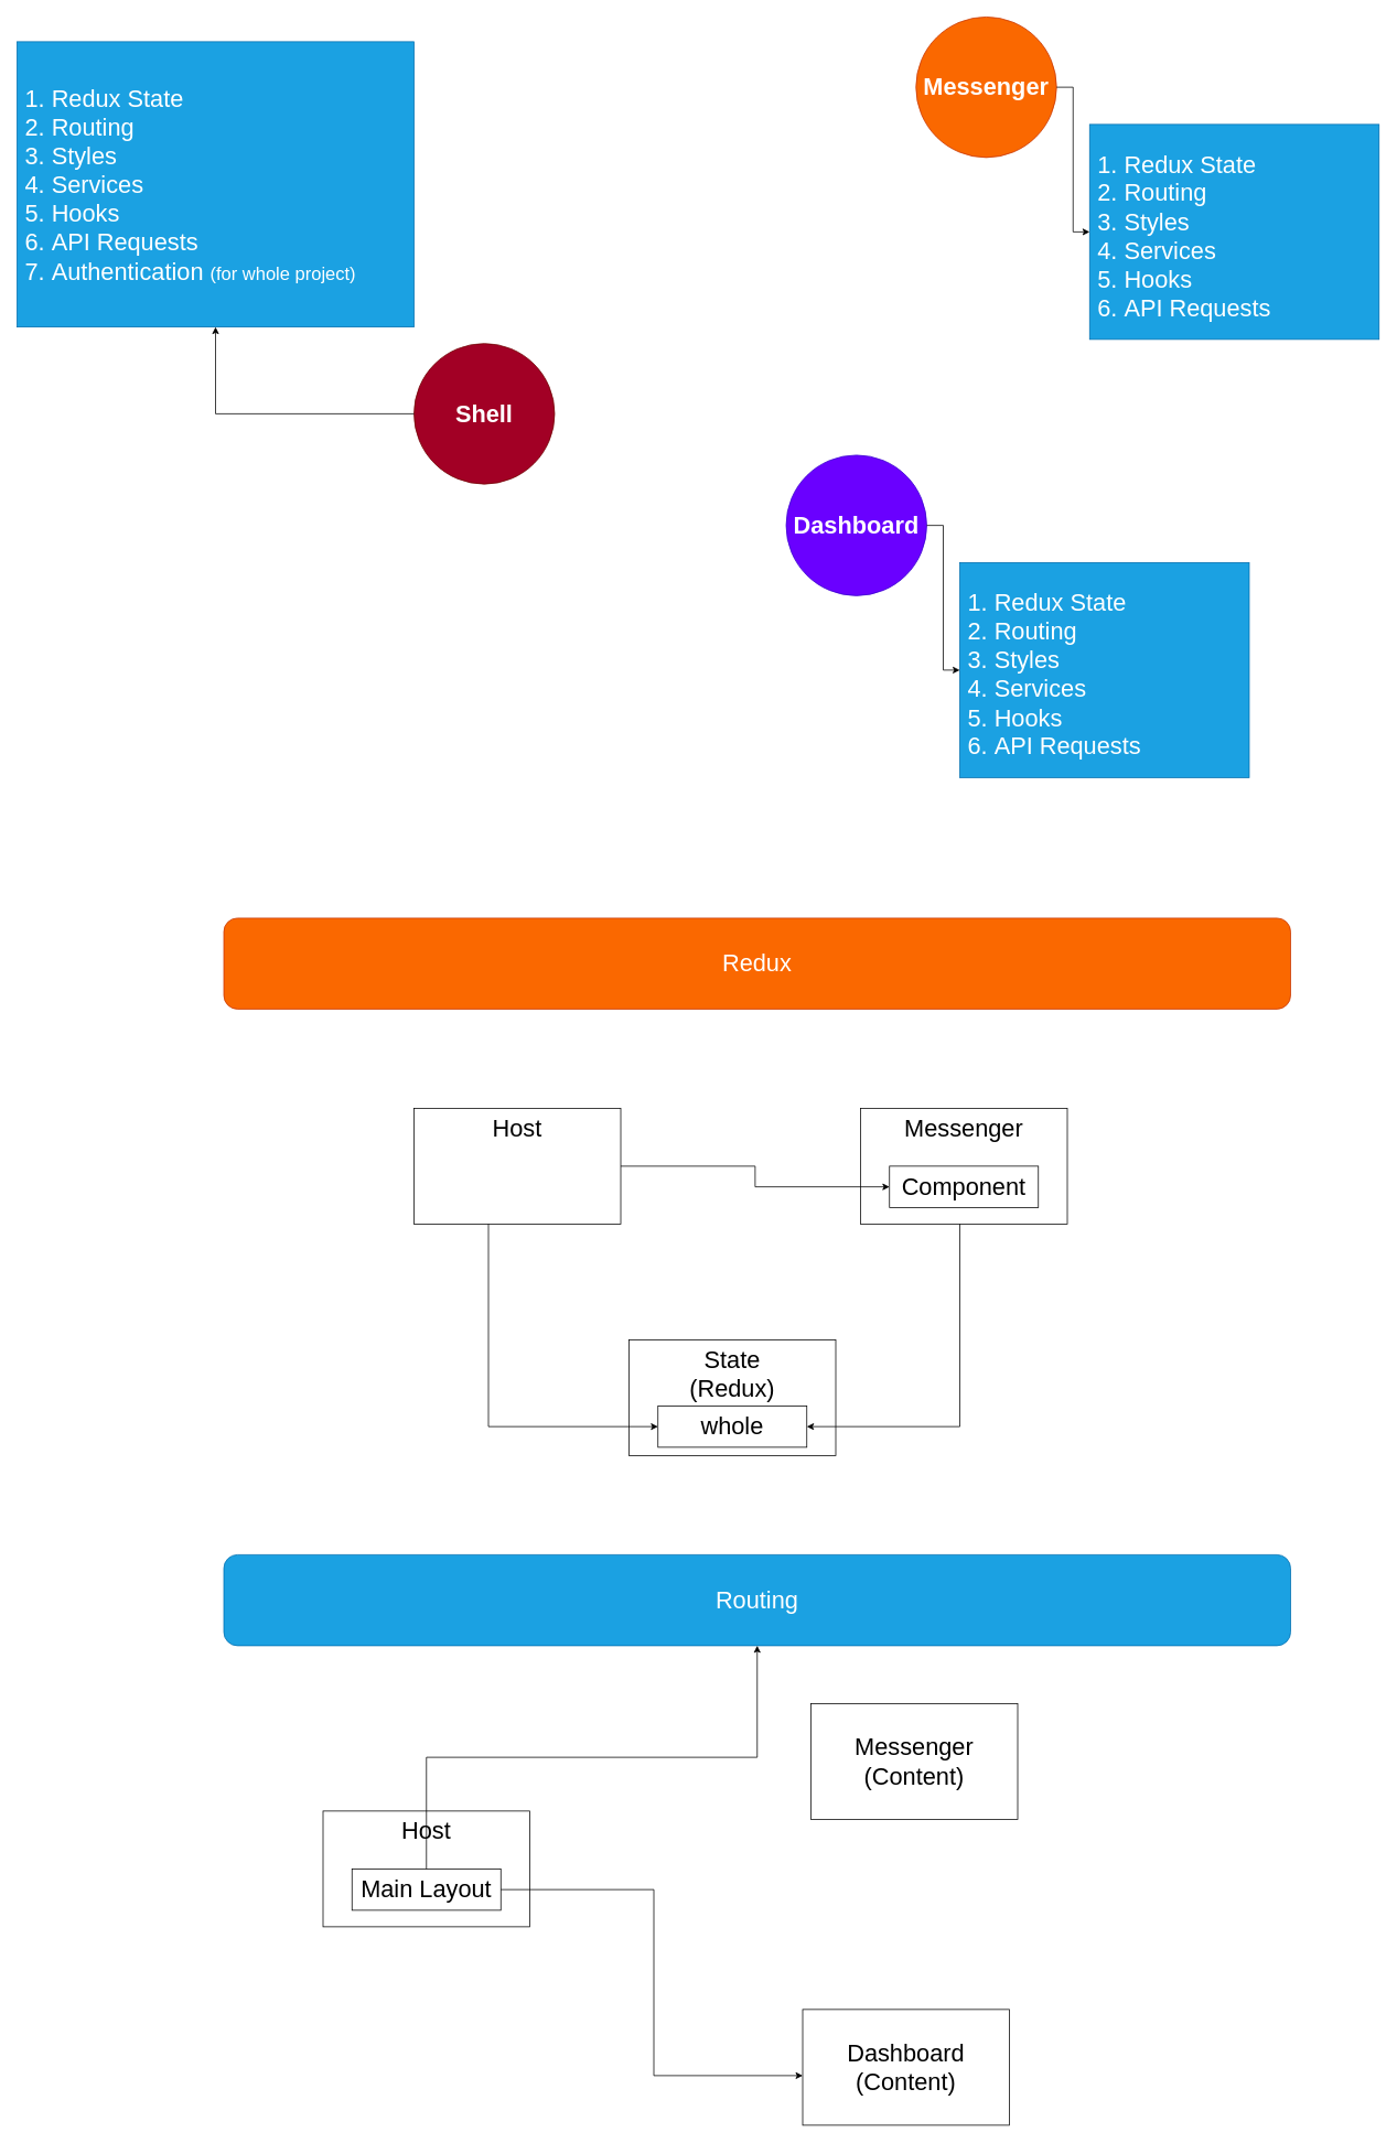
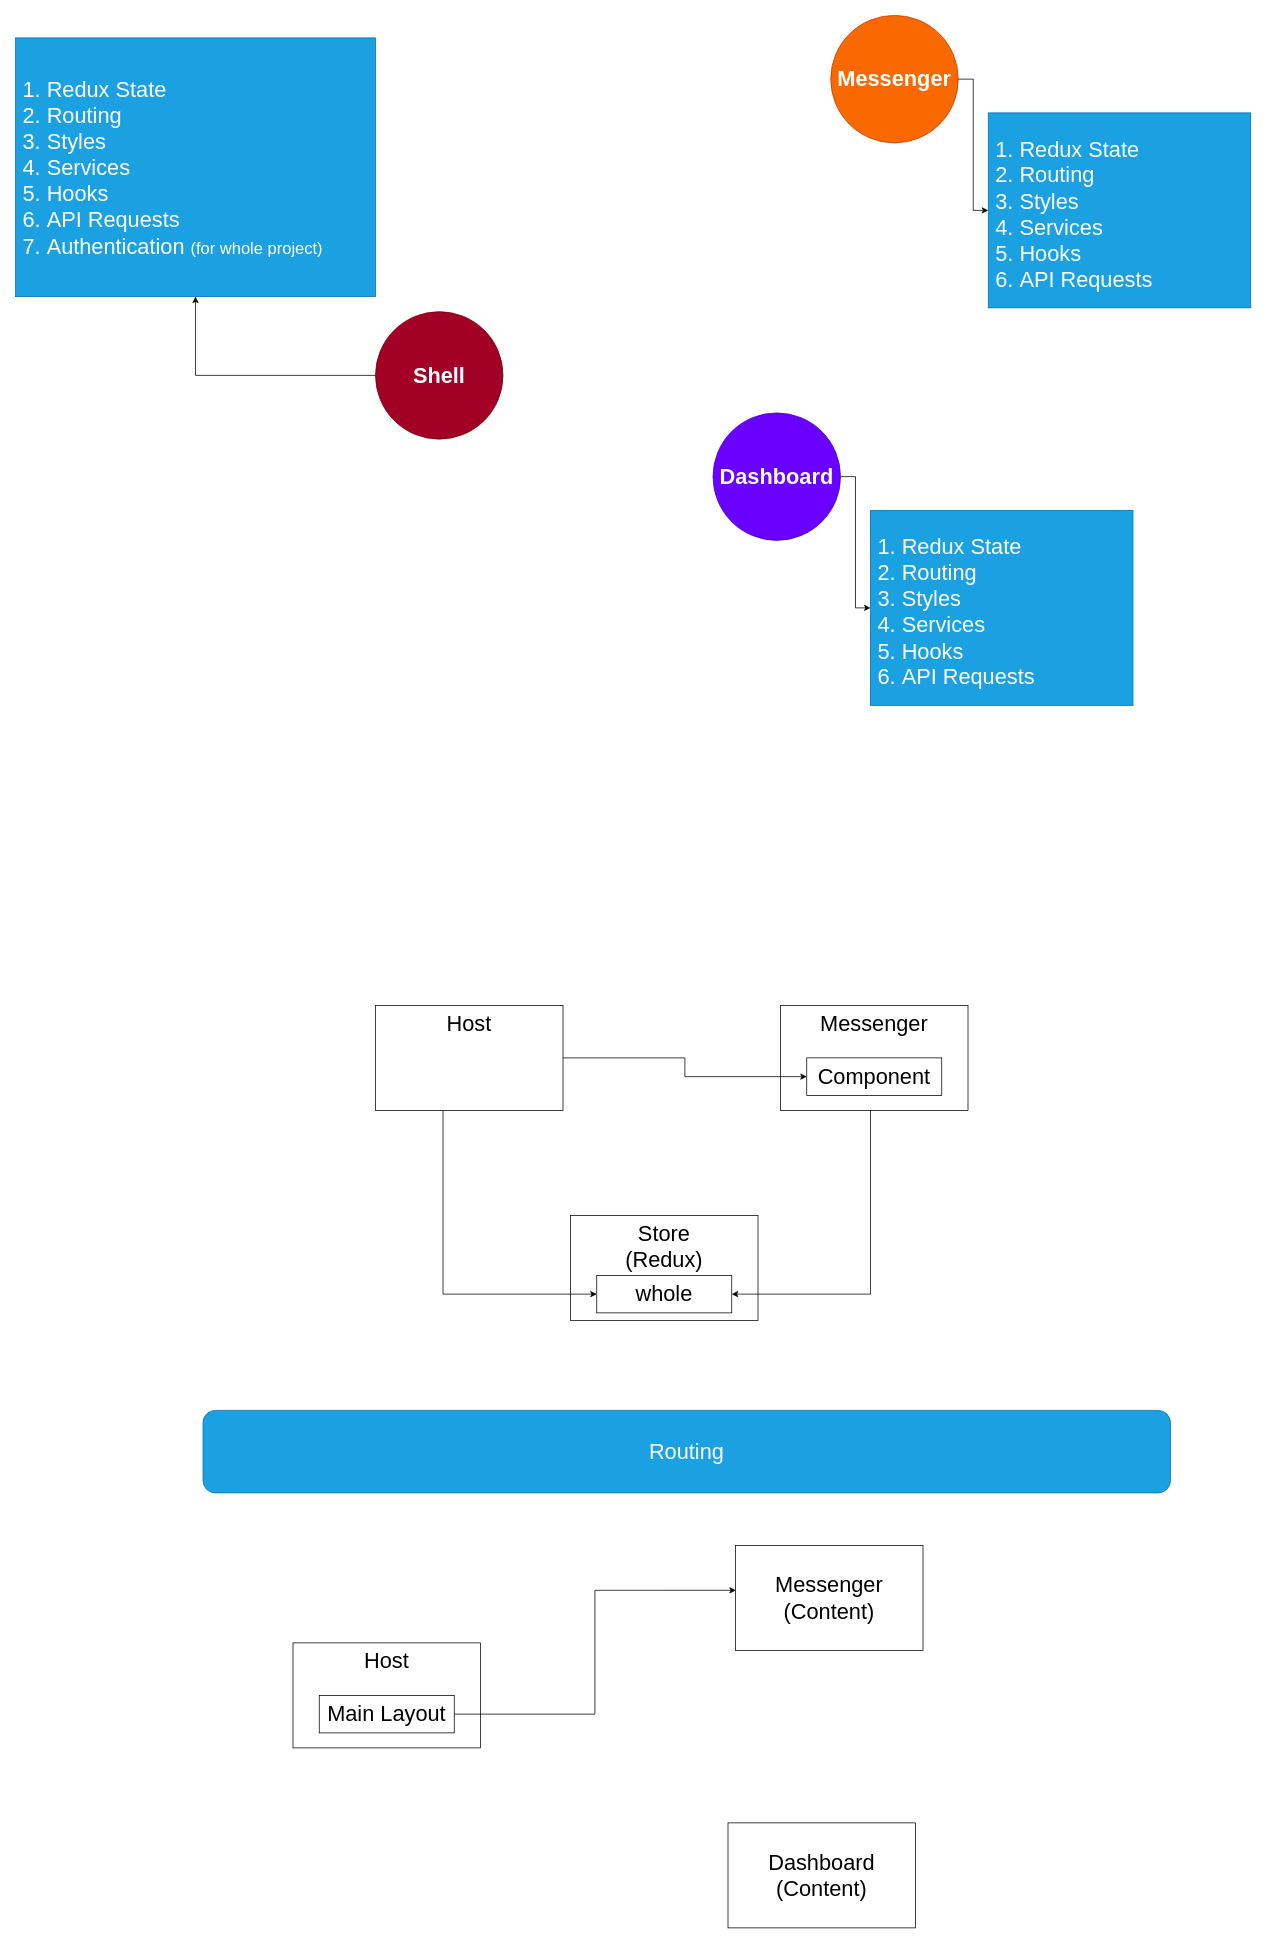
  <mxCell id="0" />
  <mxCell id="1" parent="0" />
  <mxCell id="2" value="" style="group" vertex="1" connectable="0" parent="1"><mxGeometry x="20" y="50" width="650" height="535" as="geometry" /></mxCell>
  <mxCell id="3" value="&lt;font style=&quot;font-size: 29px;&quot;&gt;&lt;b&gt;Shell&lt;/b&gt;&lt;/font&gt;" style="ellipse;whiteSpace=wrap;html=1;aspect=fixed;fillColor=#a20025;fontColor=#ffffff;strokeColor=#6F0000;" vertex="1" parent="2"><mxGeometry x="480" y="365" width="170" height="170" as="geometry" /></mxCell>
  <mxCell id="4" value="&lt;ol&gt;&lt;li&gt;Redux State&lt;/li&gt;&lt;li&gt;Routing&lt;/li&gt;&lt;li&gt;Styles&lt;/li&gt;&lt;li&gt;Services&lt;/li&gt;&lt;li&gt;Hooks&lt;/li&gt;&lt;li&gt;API Requests&lt;/li&gt;&lt;li&gt;Authentication &lt;font style=&quot;font-size: 22px;&quot;&gt;(for whole project)&lt;/font&gt;&lt;/li&gt;&lt;/ol&gt;" style="text;strokeColor=#006EAF;fillColor=#1ba1e2;html=1;whiteSpace=wrap;verticalAlign=middle;overflow=hidden;fontSize=29;fontColor=#ffffff;" vertex="1" parent="2"><mxGeometry width="480" height="345" as="geometry" /></mxCell>
  <mxCell id="5" style="edgeStyle=orthogonalEdgeStyle;rounded=0;orthogonalLoop=1;jettySize=auto;html=1;fontSize=22;" edge="1" parent="2" source="3" target="4"><mxGeometry relative="1" as="geometry"><Array as="points"><mxPoint x="240" y="450" /></Array></mxGeometry></mxCell>
  <mxCell id="6" value="" style="group" vertex="1" connectable="0" parent="1"><mxGeometry x="1107" y="20" width="560" height="390" as="geometry" /></mxCell>
  <mxCell id="7" value="&lt;font color=&quot;#ffffff&quot; style=&quot;font-size: 29px;&quot;&gt;&lt;b&gt;Messenger&lt;/b&gt;&lt;/font&gt;" style="ellipse;whiteSpace=wrap;html=1;aspect=fixed;fillColor=#fa6800;strokeColor=#C73500;fontColor=#000000;" vertex="1" parent="6"><mxGeometry width="170" height="170" as="geometry" /></mxCell>
  <mxCell id="8" value="&lt;ol&gt;&lt;li&gt;Redux State&lt;/li&gt;&lt;li&gt;Routing&lt;/li&gt;&lt;li&gt;Styles&lt;/li&gt;&lt;li&gt;Services&lt;/li&gt;&lt;li&gt;Hooks&lt;/li&gt;&lt;li&gt;API Requests&lt;/li&gt;&lt;/ol&gt;" style="text;strokeColor=#006EAF;fillColor=#1ba1e2;html=1;whiteSpace=wrap;verticalAlign=middle;overflow=hidden;fontSize=29;fontColor=#ffffff;" vertex="1" parent="6"><mxGeometry x="210" y="130" width="350" height="260" as="geometry" /></mxCell>
  <mxCell id="9" style="edgeStyle=orthogonalEdgeStyle;rounded=0;orthogonalLoop=1;jettySize=auto;html=1;fontSize=29;" edge="1" parent="6" source="7" target="8"><mxGeometry relative="1" as="geometry" /></mxCell>
  <mxCell id="10" value="" style="group" vertex="1" connectable="0" parent="1"><mxGeometry x="950" y="550" width="560" height="390" as="geometry" /></mxCell>
  <mxCell id="11" value="&lt;font style=&quot;font-size: 29px;&quot;&gt;&lt;b&gt;Dashboard&lt;/b&gt;&lt;/font&gt;" style="ellipse;whiteSpace=wrap;html=1;aspect=fixed;fillColor=#6a00ff;strokeColor=#3700CC;fontColor=#ffffff;" vertex="1" parent="10"><mxGeometry width="170" height="170" as="geometry" /></mxCell>
  <mxCell id="12" value="&lt;ol&gt;&lt;li&gt;Redux State&lt;/li&gt;&lt;li&gt;Routing&lt;/li&gt;&lt;li&gt;Styles&lt;/li&gt;&lt;li&gt;Services&lt;/li&gt;&lt;li&gt;Hooks&lt;/li&gt;&lt;li&gt;API Requests&lt;/li&gt;&lt;/ol&gt;" style="text;strokeColor=#006EAF;fillColor=#1ba1e2;html=1;whiteSpace=wrap;verticalAlign=middle;overflow=hidden;fontSize=29;fontColor=#ffffff;" vertex="1" parent="10"><mxGeometry x="210" y="130" width="350" height="260" as="geometry" /></mxCell>
  <mxCell id="13" style="edgeStyle=orthogonalEdgeStyle;rounded=0;orthogonalLoop=1;jettySize=auto;html=1;fontSize=29;" edge="1" parent="10" source="11" target="12"><mxGeometry relative="1" as="geometry" /></mxCell>
- <mxCell id="14" value="&lt;font color=&quot;#ffffff&quot; style=&quot;font-size: 29px;&quot;&gt;Redux&lt;/font&gt;" style="rounded=1;whiteSpace=wrap;html=1;fontSize=22;fontColor=#000000;verticalAlign=middle;fillColor=#fa6800;strokeColor=#C73500;" vertex="1" parent="1"><mxGeometry x="270" y="1110" width="1290" height="110" as="geometry" /></mxCell>
  <mxCell id="15" value="&lt;font color=&quot;#000000&quot;&gt;Host&lt;/font&gt;" style="rounded=0;whiteSpace=wrap;html=1;fontSize=29;fontColor=#FFFFFF;verticalAlign=top;" vertex="1" parent="1"><mxGeometry x="500" y="1340" width="250" height="140" as="geometry" /></mxCell>
  <mxCell id="16" value="&lt;font color=&quot;#000000&quot;&gt;Messenger&lt;/font&gt;" style="rounded=0;whiteSpace=wrap;html=1;fontSize=29;fontColor=#FFFFFF;verticalAlign=top;" vertex="1" parent="1"><mxGeometry x="1040" y="1340" width="250" height="140" as="geometry" /></mxCell>
- <mxCell id="17" value="&lt;font color=&quot;#000000&quot;&gt;State&lt;br&gt;(Redux)&lt;br&gt;&lt;/font&gt;" style="rounded=0;whiteSpace=wrap;html=1;fontSize=29;fontColor=#FFFFFF;verticalAlign=top;" vertex="1" parent="1"><mxGeometry x="760" y="1620" width="250" height="140" as="geometry" /></mxCell>
+ <mxCell id="17" value="&lt;font color=&quot;#000000&quot;&gt;Store&lt;br&gt;(Redux)&lt;br&gt;&lt;/font&gt;" style="rounded=0;whiteSpace=wrap;html=1;fontSize=29;fontColor=#FFFFFF;verticalAlign=top;" vertex="1" parent="1"><mxGeometry x="760" y="1620" width="250" height="140" as="geometry" /></mxCell>
  <mxCell id="18" value="Component" style="rounded=0;whiteSpace=wrap;html=1;fontSize=29;fontColor=#000000;" vertex="1" parent="1"><mxGeometry x="1075" y="1410" width="180" height="50" as="geometry" /></mxCell>
  <mxCell id="19" value="whole" style="rounded=0;whiteSpace=wrap;html=1;fontSize=29;fontColor=#000000;" vertex="1" parent="1"><mxGeometry x="795" y="1700" width="180" height="50" as="geometry" /></mxCell>
  <mxCell id="20" style="edgeStyle=orthogonalEdgeStyle;rounded=0;orthogonalLoop=1;jettySize=auto;html=1;entryX=0;entryY=0.5;entryDx=0;entryDy=0;fontSize=29;fontColor=#000000;" edge="1" parent="1" source="15" target="19"><mxGeometry relative="1" as="geometry"><Array as="points"><mxPoint x="590" y="1725" /></Array></mxGeometry></mxCell>
  <mxCell id="21" style="edgeStyle=orthogonalEdgeStyle;rounded=0;orthogonalLoop=1;jettySize=auto;html=1;entryX=1;entryY=0.5;entryDx=0;entryDy=0;fontSize=29;fontColor=#000000;" edge="1" parent="1" source="16" target="19"><mxGeometry relative="1" as="geometry"><Array as="points"><mxPoint x="1160" y="1725" /></Array></mxGeometry></mxCell>
  <mxCell id="22" style="edgeStyle=orthogonalEdgeStyle;rounded=0;orthogonalLoop=1;jettySize=auto;html=1;entryX=0;entryY=0.5;entryDx=0;entryDy=0;fontSize=29;fontColor=#000000;" edge="1" parent="1" source="15" target="18"><mxGeometry relative="1" as="geometry" /></mxCell>
  <mxCell id="23" value="&lt;font color=&quot;#ffffff&quot; style=&quot;font-size: 29px;&quot;&gt;Routing&lt;/font&gt;" style="rounded=1;whiteSpace=wrap;html=1;fontSize=22;fontColor=#ffffff;verticalAlign=middle;fillColor=#1ba1e2;strokeColor=#006EAF;" vertex="1" parent="1"><mxGeometry x="270" y="1880" width="1290" height="110" as="geometry" /></mxCell>
  <mxCell id="24" value="&lt;font color=&quot;#000000&quot;&gt;Messenger&lt;br&gt;(Content)&lt;br&gt;&lt;/font&gt;" style="rounded=0;whiteSpace=wrap;html=1;fontSize=29;fontColor=#FFFFFF;verticalAlign=middle;" vertex="1" parent="1"><mxGeometry x="980" y="2060" width="250" height="140" as="geometry" /></mxCell>
  <mxCell id="25" value="&lt;font color=&quot;#000000&quot;&gt;Dashboard&lt;br&gt;&lt;/font&gt;&lt;span style=&quot;color: rgb(0, 0, 0);&quot;&gt;(Content)&lt;/span&gt;&lt;font color=&quot;#000000&quot;&gt;&lt;br&gt;&lt;/font&gt;" style="rounded=0;whiteSpace=wrap;html=1;fontSize=29;fontColor=#FFFFFF;verticalAlign=middle;" vertex="1" parent="1"><mxGeometry x="970" y="2430" width="250" height="140" as="geometry" /></mxCell>
  <mxCell id="26" value="" style="group" vertex="1" connectable="0" parent="1"><mxGeometry x="390" y="2190" width="250" height="140" as="geometry" /></mxCell>
  <mxCell id="27" value="&lt;font color=&quot;#000000&quot;&gt;Host&lt;/font&gt;" style="rounded=0;whiteSpace=wrap;html=1;fontSize=29;fontColor=#FFFFFF;verticalAlign=top;" vertex="1" parent="26"><mxGeometry width="250" height="140" as="geometry" /></mxCell>
  <mxCell id="28" value="Main Layout" style="rounded=0;whiteSpace=wrap;html=1;fontSize=29;fontColor=#000000;" vertex="1" parent="26"><mxGeometry x="35" y="70" width="180" height="50" as="geometry" /></mxCell>
- <mxCell id="29" style="edgeStyle=orthogonalEdgeStyle;rounded=0;orthogonalLoop=1;jettySize=auto;html=1;fontSize=29;fontColor=#000000;" edge="1" parent="1" source="28" target="25"><mxGeometry relative="1" as="geometry"><Array as="points"><mxPoint x="790" y="2285" /><mxPoint x="790" y="2510" /></Array></mxGeometry></mxCell>
- <mxCell id="30" style="edgeStyle=orthogonalEdgeStyle;rounded=0;orthogonalLoop=1;jettySize=auto;html=1;fontSize=29;fontColor=#000000;" edge="1" parent="1" source="28" target="23"><mxGeometry relative="1" as="geometry" /></mxCell>
+ <mxCell id="30" style="edgeStyle=orthogonalEdgeStyle;rounded=0;orthogonalLoop=1;jettySize=auto;html=1;entryX=0.002;entryY=0.428;entryDx=0;entryDy=0;entryPerimeter=0;fontSize=29;fontColor=#000000;" edge="1" parent="1" source="28" target="24"><mxGeometry relative="1" as="geometry" /></mxCell>
